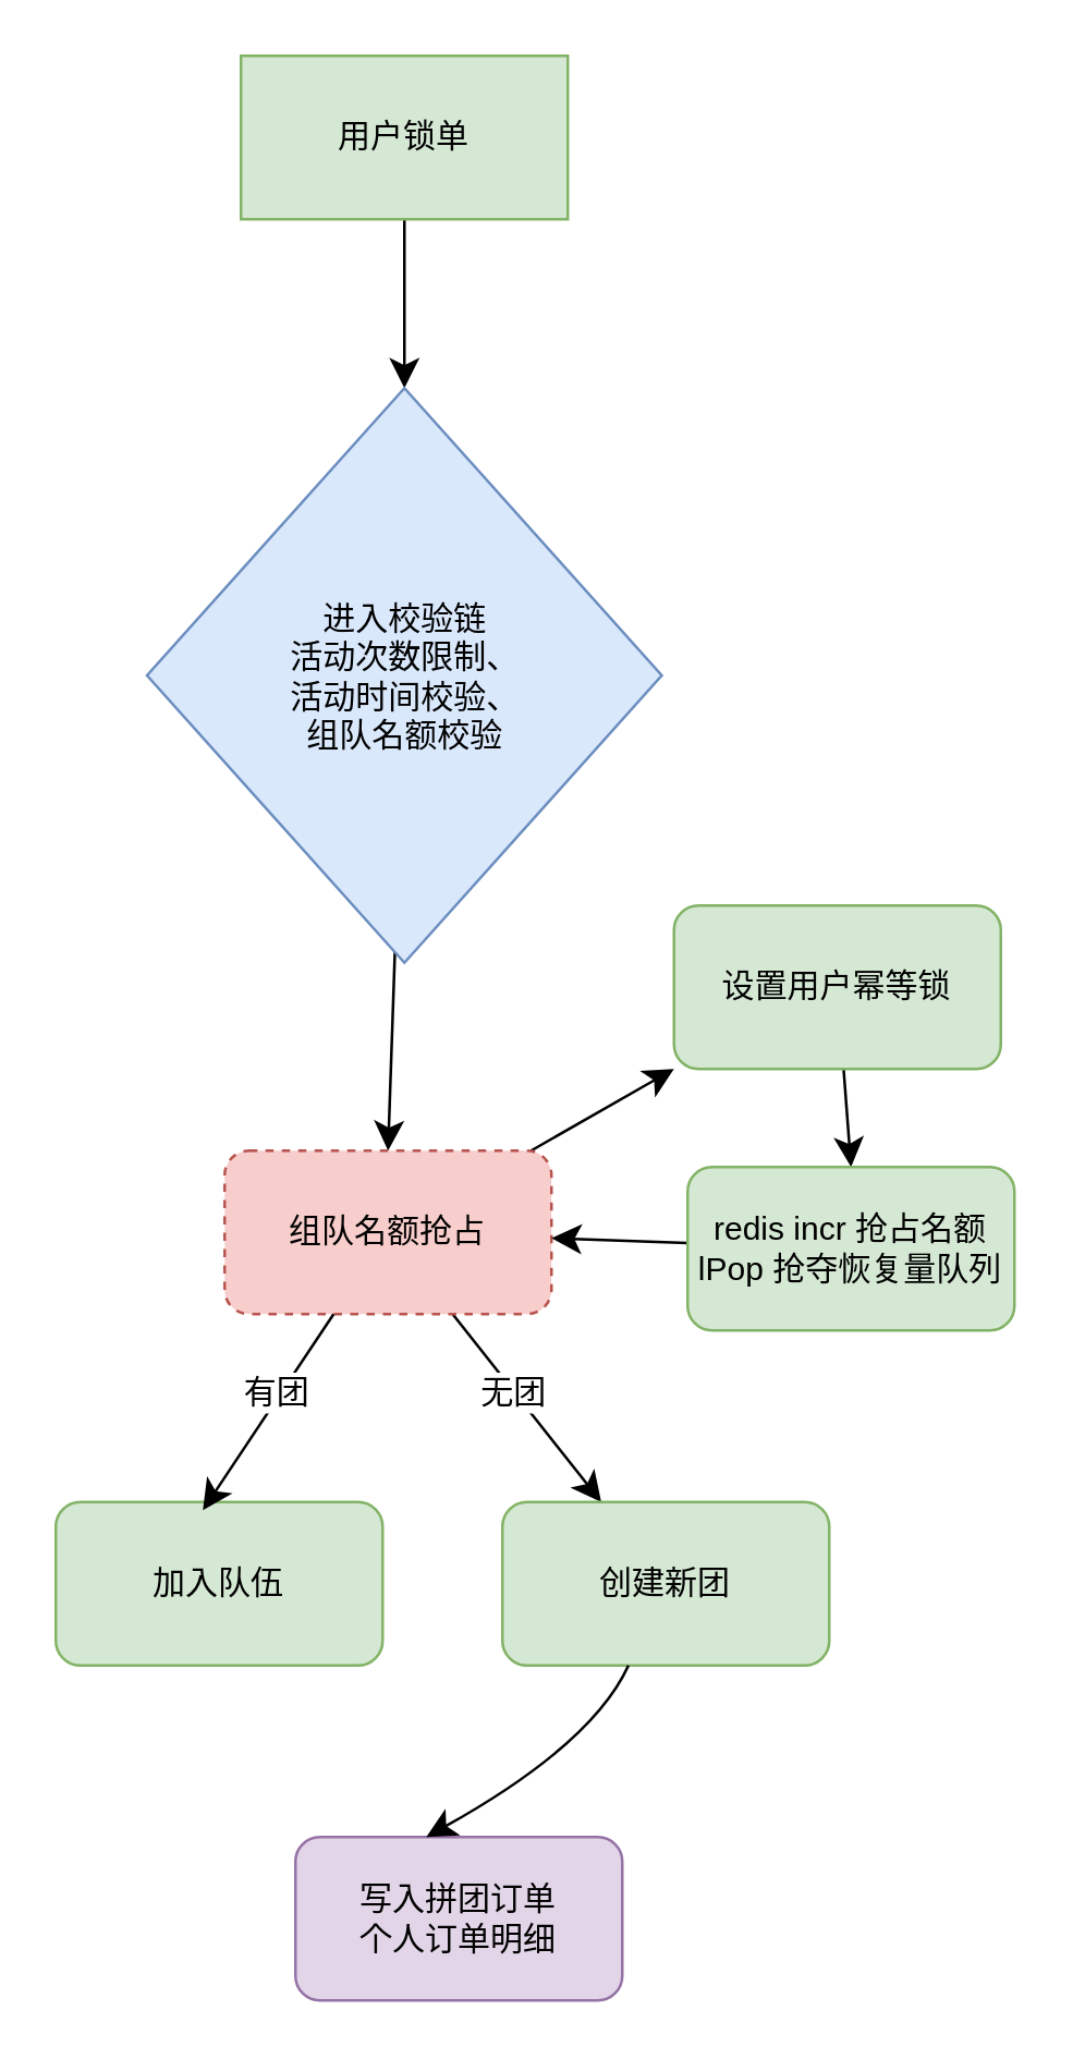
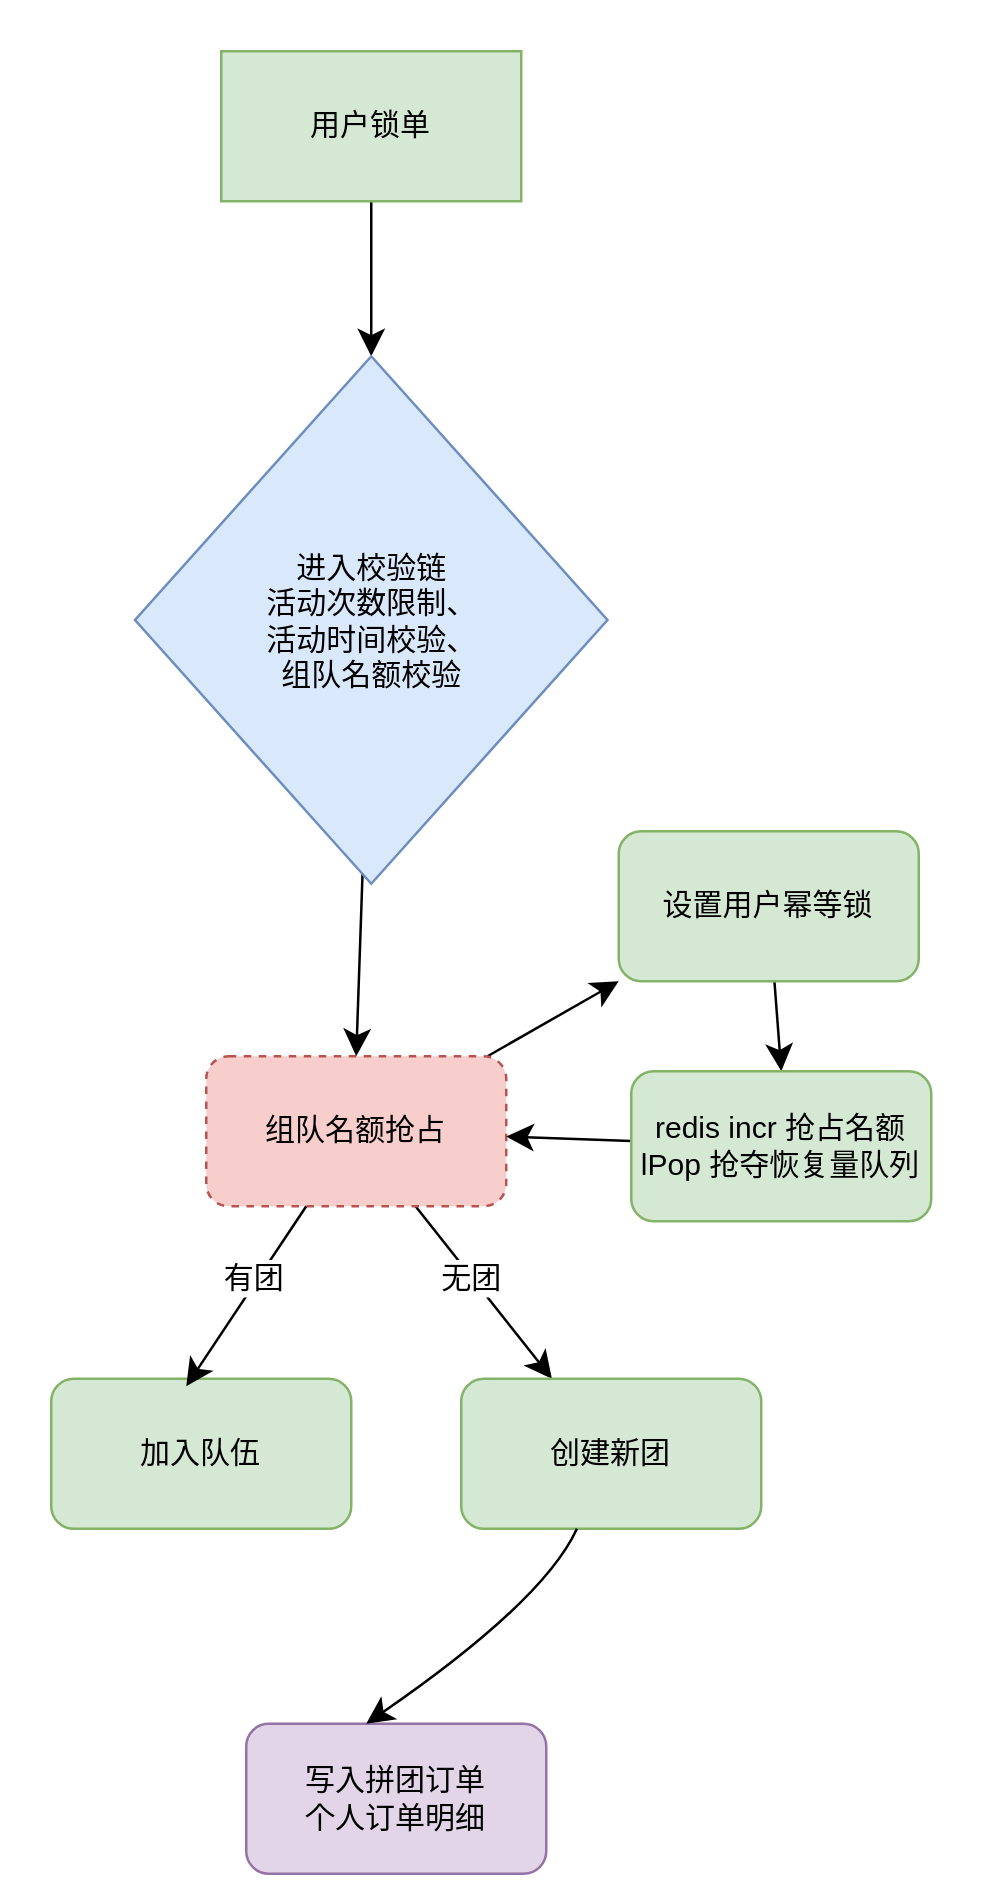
  <mxCell id="0" />
  <mxCell id="1" parent="0" />
  <mxCell id="2" style="edgeStyle=none;curved=1;rounded=0;orthogonalLoop=1;jettySize=auto;html=1;entryX=0.5;entryY=0;entryDx=0;entryDy=0;fontSize=12;startSize=8;endSize=8;" edge="1" parent="1" source="3" target="5"><mxGeometry relative="1" as="geometry" /></mxCell>
  <mxCell id="3" value="用户锁单" style="rounded=0;whiteSpace=wrap;html=1;fillColor=#d5e8d4;strokeColor=#82b366;" vertex="1" parent="1"><mxGeometry x="88" y="20" width="120" height="60" as="geometry" /></mxCell>
  <mxCell id="4" style="edgeStyle=none;curved=1;rounded=0;orthogonalLoop=1;jettySize=auto;html=1;entryX=0.5;entryY=0;entryDx=0;entryDy=0;fontSize=12;startSize=8;endSize=8;" edge="1" parent="1" source="5" target="9"><mxGeometry relative="1" as="geometry" /></mxCell>
  <mxCell id="5" value="进入校验链&lt;br&gt;活动次数限制、&lt;br&gt;活动时间校验、&lt;br&gt;组队名额校验" style="rhombus;whiteSpace=wrap;html=1;fillColor=#dae8fc;strokeColor=#6c8ebf;" vertex="1" parent="1"><mxGeometry x="53.5" y="142" width="189" height="211" as="geometry" /></mxCell>
  <mxCell id="6" style="edgeStyle=none;curved=1;rounded=0;orthogonalLoop=1;jettySize=auto;html=1;fontSize=12;startSize=8;endSize=8;entryX=0;entryY=1;entryDx=0;entryDy=0;" edge="1" parent="1" source="9" target="11"><mxGeometry relative="1" as="geometry"><mxPoint x="243" y="390" as="targetPoint" /></mxGeometry></mxCell>
  <mxCell id="7" style="edgeStyle=none;curved=1;rounded=0;orthogonalLoop=1;jettySize=auto;html=1;fontSize=12;startSize=8;endSize=8;" edge="1" parent="1" source="9" target="17"><mxGeometry relative="1" as="geometry" /></mxCell>
  <mxCell id="8" value="无团" style="edgeLabel;html=1;align=center;verticalAlign=middle;resizable=0;points=[];fontSize=12;" vertex="1" connectable="0" parent="7"><mxGeometry x="-0.169" y="-1" relative="1" as="geometry"><mxPoint y="-1" as="offset" /></mxGeometry></mxCell>
  <mxCell id="9" value="组队名额抢占" style="rounded=1;whiteSpace=wrap;html=1;fillColor=#f8cecc;strokeColor=#b85450;dashed=1;" vertex="1" parent="1"><mxGeometry x="82" y="422" width="120" height="60" as="geometry" /></mxCell>
  <mxCell id="10" style="edgeStyle=none;curved=1;rounded=0;orthogonalLoop=1;jettySize=auto;html=1;entryX=0.5;entryY=0;entryDx=0;entryDy=0;fontSize=12;startSize=8;endSize=8;" edge="1" parent="1" source="11" target="13"><mxGeometry relative="1" as="geometry" /></mxCell>
  <mxCell id="11" value="设置用户幂等锁" style="rounded=1;whiteSpace=wrap;html=1;fillColor=#d5e8d4;strokeColor=#82b366;" vertex="1" parent="1"><mxGeometry x="247" y="332" width="120" height="60" as="geometry" /></mxCell>
  <mxCell id="12" style="edgeStyle=none;curved=1;rounded=0;orthogonalLoop=1;jettySize=auto;html=1;fontSize=12;startSize=8;endSize=8;" edge="1" parent="1" source="13" target="9"><mxGeometry relative="1" as="geometry" /></mxCell>
  <mxCell id="13" value="redis incr 抢占名额&lt;br&gt;lPop 抢夺恢复量队列" style="rounded=1;whiteSpace=wrap;html=1;fillColor=#d5e8d4;strokeColor=#82b366;" vertex="1" parent="1"><mxGeometry x="252" y="428" width="120" height="60" as="geometry" /></mxCell>
  <mxCell id="14" value="加入队伍" style="rounded=1;whiteSpace=wrap;html=1;fillColor=#d5e8d4;strokeColor=#82b366;" vertex="1" parent="1"><mxGeometry x="20" y="551" width="120" height="60" as="geometry" /></mxCell>
  <mxCell id="15" style="edgeStyle=none;curved=1;rounded=0;orthogonalLoop=1;jettySize=auto;html=1;entryX=0.45;entryY=0.05;entryDx=0;entryDy=0;entryPerimeter=0;fontSize=12;startSize=8;endSize=8;" edge="1" parent="1" source="9" target="14"><mxGeometry relative="1" as="geometry" /></mxCell>
  <mxCell id="16" value="有团" style="edgeLabel;html=1;align=center;verticalAlign=middle;resizable=0;points=[];fontSize=12;" vertex="1" connectable="0" parent="15"><mxGeometry x="-0.192" y="-2" relative="1" as="geometry"><mxPoint as="offset" /></mxGeometry></mxCell>
  <mxCell id="17" value="创建新团" style="rounded=1;whiteSpace=wrap;html=1;fillColor=#d5e8d4;strokeColor=#82b366;" vertex="1" parent="1"><mxGeometry x="184" y="551" width="120" height="60" as="geometry" /></mxCell>
- <mxCell id="18" value="写入拼团订单&lt;br&gt;个人订单明细" style="rounded=1;whiteSpace=wrap;html=1;fillColor=#e1d5e7;strokeColor=#9673a6;" vertex="1" parent="1"><mxGeometry x="108" y="674" width="120" height="60" as="geometry" /></mxCell>
+ <mxCell id="18" value="写入拼团订单&lt;br&gt;个人订单明细" style="rounded=1;whiteSpace=wrap;html=1;fillColor=#e1d5e7;strokeColor=#9673a6;" vertex="1" parent="1"><mxGeometry x="98" y="689" width="120" height="60" as="geometry" /></mxCell>
  <mxCell id="19" style="edgeStyle=none;curved=1;rounded=0;orthogonalLoop=1;jettySize=auto;html=1;entryX=0.4;entryY=0;entryDx=0;entryDy=0;entryPerimeter=0;fontSize=12;startSize=8;endSize=8;" edge="1" parent="1" source="17" target="18"><mxGeometry relative="1" as="geometry"><Array as="points"><mxPoint x="217" y="640" /></Array></mxGeometry></mxCell>
